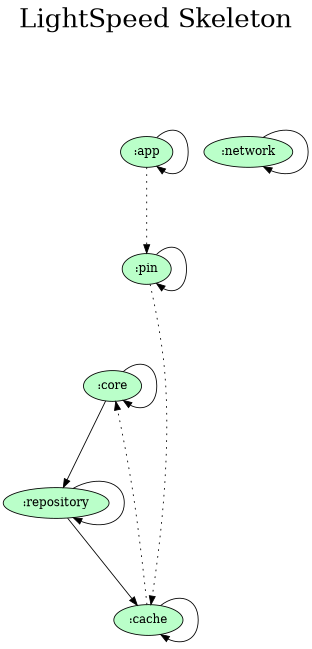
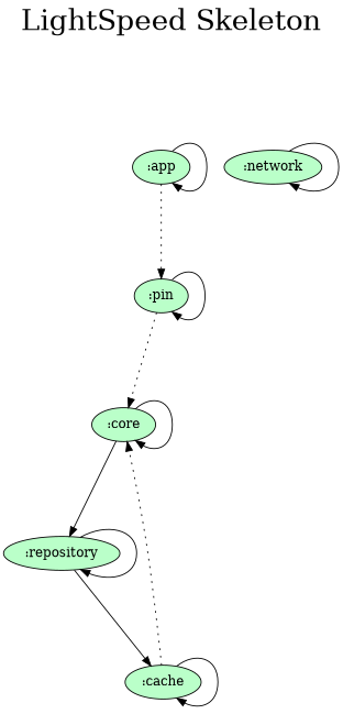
  digraph {
    fontsize=30
    label="LightSpeed Skeleton\n "
    labelloc=t
    rankdir=TB
    ranksep=1.4
    node [fillcolor="#baffc9" style=filled]
    ":app"
    ":pin"
    ":core"
    ":repository"
    ":cache"
    ":network"
    subgraph sub_1 {
      rank=same
    }
    ":app" -> ":app"
    ":app" -> ":pin" [style=dotted]
    ":pin" -> ":pin"
-   ":pin" -> ":cache" [style=dotted]
+   ":pin" -> ":core" [style=dotted]
    ":core" -> ":core"
    ":core" -> ":repository"
    ":repository" -> ":repository"
    ":repository" -> ":cache"
    ":cache" -> ":core" [style=dotted]
    ":cache" -> ":cache"
    ":network" -> ":network"
  }
